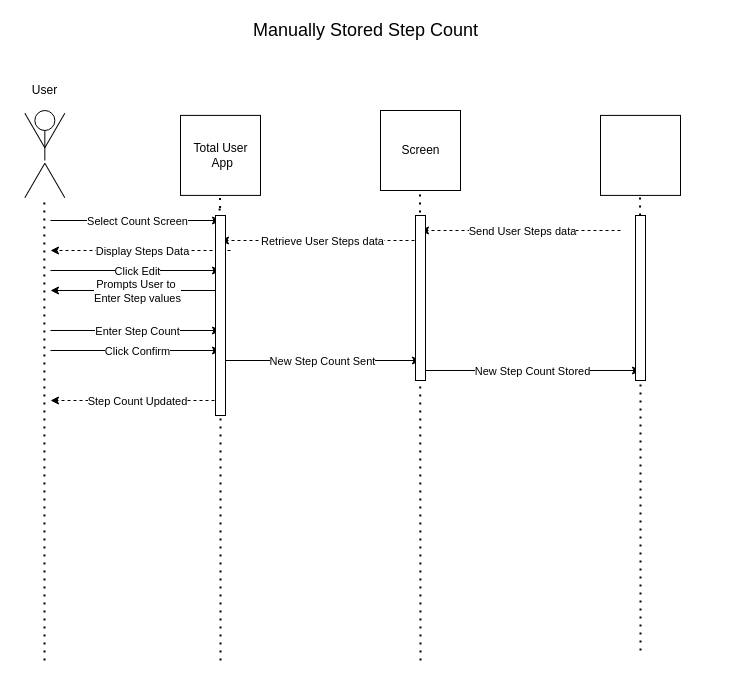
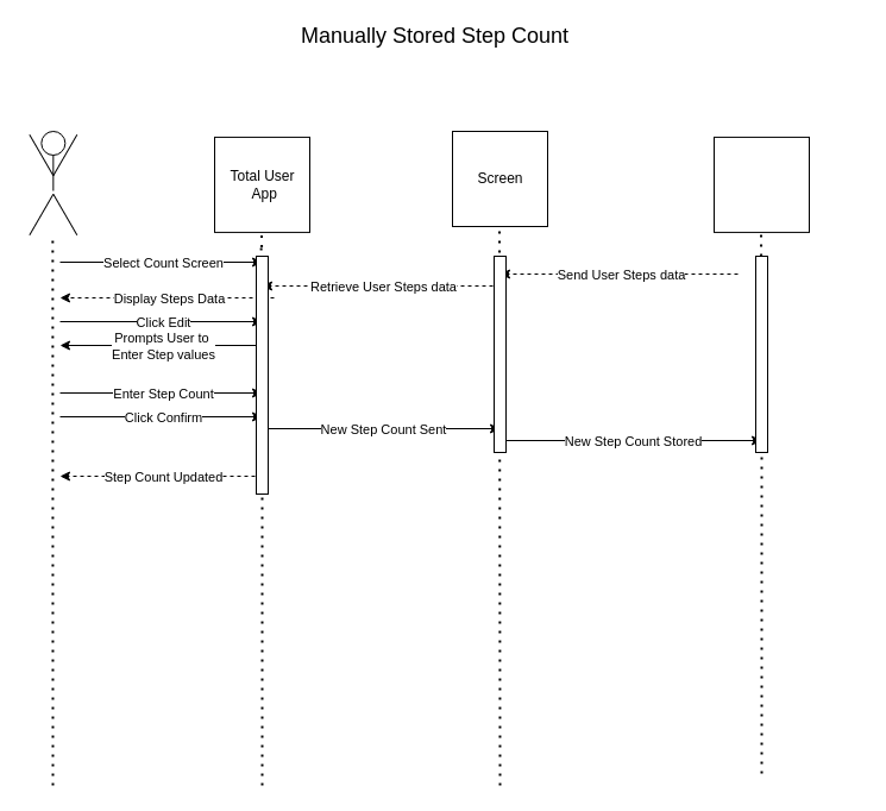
  <mxCell id="0" />
  <mxCell id="1" parent="0" />
  <mxCell id="2" value="" style="group" vertex="1" connectable="0" parent="1"><mxGeometry x="20" y="110" width="48.66" height="89.821" as="geometry" /></mxCell>
  <mxCell id="3" value="" style="ellipse;whiteSpace=wrap;html=1;aspect=fixed;fillColor=none;" vertex="1" parent="2"><mxGeometry x="14.33" width="20" height="20" as="geometry" /></mxCell>
  <mxCell id="4" value="" style="line;strokeWidth=1;direction=south;html=1;fillColor=none;" vertex="1" parent="2"><mxGeometry x="19.33" y="20" width="10" height="30" as="geometry" /></mxCell>
  <mxCell id="5" value="" style="line;strokeWidth=1;direction=south;html=1;fillColor=none;rotation=30;" vertex="1" parent="2"><mxGeometry x="9.33" y="50" width="10" height="40" as="geometry" /></mxCell>
  <mxCell id="6" value="" style="line;strokeWidth=1;direction=south;html=1;fillColor=none;rotation=-30;" vertex="1" parent="2"><mxGeometry x="29.33" y="50" width="10" height="40" as="geometry" /></mxCell>
  <mxCell id="7" value="" style="line;strokeWidth=1;direction=south;html=1;fillColor=none;rotation=-150;" vertex="1" parent="2"><mxGeometry x="29.33" y="-0.001" width="10" height="40" as="geometry" /></mxCell>
  <mxCell id="8" value="" style="line;strokeWidth=1;direction=south;html=1;fillColor=none;rotation=-210;" vertex="1" parent="2"><mxGeometry x="9.33" y="-0.001" width="10" height="40" as="geometry" /></mxCell>
  <mxCell id="9" value="" style="whiteSpace=wrap;html=1;aspect=fixed;strokeWidth=1;fillColor=none;" vertex="1" parent="1"><mxGeometry x="180" y="114.91" width="80" height="80" as="geometry" /></mxCell>
  <mxCell id="10" value="" style="whiteSpace=wrap;html=1;aspect=fixed;strokeWidth=1;fillColor=none;" vertex="1" parent="1"><mxGeometry x="380" y="110" width="80" height="80" as="geometry" /></mxCell>
  <mxCell id="11" value="" style="whiteSpace=wrap;html=1;aspect=fixed;strokeWidth=1;fillColor=none;" vertex="1" parent="1"><mxGeometry x="600" y="114.91" width="80" height="80" as="geometry" /></mxCell>
  <mxCell id="12" value="" style="endArrow=none;dashed=1;html=1;dashPattern=1 3;strokeWidth=2;rounded=0;" edge="1" parent="1"><mxGeometry width="50" height="50" relative="1" as="geometry"><mxPoint x="44" y="660" as="sourcePoint" /><mxPoint x="43.83" y="199.82" as="targetPoint" /></mxGeometry></mxCell>
  <mxCell id="13" value="" style="endArrow=none;dashed=1;html=1;dashPattern=1 3;strokeWidth=2;rounded=0;startArrow=none;" edge="1" parent="1"><mxGeometry width="50" height="50" relative="1" as="geometry"><mxPoint x="219.579" y="207.5" as="sourcePoint" /><mxPoint x="219.5" y="194.91" as="targetPoint" /></mxGeometry></mxCell>
  <mxCell id="14" value="" style="endArrow=none;dashed=1;html=1;dashPattern=1 3;strokeWidth=2;rounded=0;startArrow=none;" edge="1" parent="1"><mxGeometry width="50" height="50" relative="1" as="geometry"><mxPoint x="420" y="660" as="sourcePoint" /><mxPoint x="419.5" y="190" as="targetPoint" /></mxGeometry></mxCell>
  <mxCell id="15" value="" style="endArrow=none;dashed=1;html=1;dashPattern=1 3;strokeWidth=2;rounded=0;startArrow=none;" edge="1" parent="1" source="46"><mxGeometry width="50" height="50" relative="1" as="geometry"><mxPoint x="640" y="650" as="sourcePoint" /><mxPoint x="639.5" y="194.91" as="targetPoint" /></mxGeometry></mxCell>
  <mxCell id="16" value="Total User&lt;br&gt;&amp;nbsp;App" style="text;html=1;resizable=0;autosize=1;align=center;verticalAlign=middle;points=[];fillColor=none;strokeColor=none;rounded=0;" vertex="1" parent="1"><mxGeometry x="180" y="139.91" width="80" height="30" as="geometry" /></mxCell>
  <mxCell id="17" value="Screen" style="text;html=1;resizable=0;autosize=1;align=center;verticalAlign=middle;points=[];fillColor=none;strokeColor=none;rounded=0;" vertex="1" parent="1"><mxGeometry x="395" y="140" width="50" height="20" as="geometry" /></mxCell>
- <mxCell id="18" value="User" style="text;html=1;resizable=0;autosize=1;align=center;verticalAlign=middle;points=[];fillColor=none;strokeColor=none;rounded=0;" vertex="1" parent="1"><mxGeometry x="24.33" y="80" width="40" height="20" as="geometry" /></mxCell>
  <mxCell id="19" value="" style="endArrow=classic;html=1;rounded=0;" edge="1" parent="1"><mxGeometry relative="1" as="geometry"><mxPoint x="50" y="220" as="sourcePoint" /><mxPoint x="220" y="220" as="targetPoint" /></mxGeometry></mxCell>
  <mxCell id="20" value="Select Count Screen" style="edgeLabel;resizable=0;html=1;align=center;verticalAlign=middle;strokeWidth=1;fillColor=none;" connectable="0" vertex="1" parent="19"><mxGeometry relative="1" as="geometry"><mxPoint x="1" as="offset" /></mxGeometry></mxCell>
  <mxCell id="21" value="" style="endArrow=classic;html=1;rounded=0;dashed=1;" edge="1" parent="1"><mxGeometry relative="1" as="geometry"><mxPoint x="420" y="240" as="sourcePoint" /><mxPoint x="220" y="240" as="targetPoint" /></mxGeometry></mxCell>
  <mxCell id="22" value="Retrieve User Steps data" style="edgeLabel;resizable=0;html=1;align=center;verticalAlign=middle;strokeWidth=1;fillColor=none;" connectable="0" vertex="1" parent="21"><mxGeometry relative="1" as="geometry"><mxPoint x="1" as="offset" /></mxGeometry></mxCell>
  <mxCell id="23" value="" style="endArrow=none;dashed=1;html=1;dashPattern=1 3;strokeWidth=2;rounded=0;" edge="1" parent="1"><mxGeometry width="50" height="50" relative="1" as="geometry"><mxPoint x="220" y="660" as="sourcePoint" /><mxPoint x="220" y="250" as="targetPoint" /></mxGeometry></mxCell>
  <mxCell id="24" value="" style="endArrow=none;dashed=1;html=1;dashPattern=1 3;strokeWidth=2;rounded=0;startArrow=none;" edge="1" parent="1"><mxGeometry width="50" height="50" relative="1" as="geometry"><mxPoint x="219.672" y="250" as="sourcePoint" /><mxPoint x="219.115" y="207.5" as="targetPoint" /></mxGeometry></mxCell>
  <mxCell id="25" value="&lt;span style=&quot;font-size: 18px&quot;&gt;Manually Stored Step Count&lt;/span&gt;" style="text;html=1;resizable=0;autosize=1;align=center;verticalAlign=middle;points=[];fillColor=none;strokeColor=none;rounded=0;" vertex="1" parent="1"><mxGeometry x="245" y="20" width="240" height="20" as="geometry" /></mxCell>
  <mxCell id="26" value="" style="endArrow=classic;html=1;rounded=0;" edge="1" parent="1"><mxGeometry relative="1" as="geometry"><mxPoint x="50" y="270" as="sourcePoint" /><mxPoint x="220" y="270" as="targetPoint" /></mxGeometry></mxCell>
  <mxCell id="27" value="Click Edit" style="edgeLabel;resizable=0;html=1;align=center;verticalAlign=middle;strokeWidth=1;fillColor=none;" connectable="0" vertex="1" parent="26"><mxGeometry relative="1" as="geometry"><mxPoint x="1" as="offset" /></mxGeometry></mxCell>
  <mxCell id="28" value="" style="endArrow=classic;html=1;rounded=0;" edge="1" parent="1"><mxGeometry relative="1" as="geometry"><mxPoint x="220" y="290" as="sourcePoint" /><mxPoint x="50" y="290" as="targetPoint" /></mxGeometry></mxCell>
  <mxCell id="29" value="Prompts User to&amp;nbsp;&lt;br&gt;Enter Step values" style="edgeLabel;resizable=0;html=1;align=center;verticalAlign=middle;strokeWidth=1;fillColor=none;" connectable="0" vertex="1" parent="28"><mxGeometry relative="1" as="geometry"><mxPoint x="1" as="offset" /></mxGeometry></mxCell>
  <mxCell id="30" value="" style="endArrow=classic;html=1;rounded=0;" edge="1" parent="1"><mxGeometry relative="1" as="geometry"><mxPoint x="50" y="330" as="sourcePoint" /><mxPoint x="220" y="330" as="targetPoint" /></mxGeometry></mxCell>
  <mxCell id="31" value="Enter Step Count" style="edgeLabel;resizable=0;html=1;align=center;verticalAlign=middle;strokeWidth=1;fillColor=none;" connectable="0" vertex="1" parent="30"><mxGeometry relative="1" as="geometry"><mxPoint x="1" as="offset" /></mxGeometry></mxCell>
  <mxCell id="32" value="" style="endArrow=classic;html=1;rounded=0;" edge="1" parent="1"><mxGeometry relative="1" as="geometry"><mxPoint x="50" y="350" as="sourcePoint" /><mxPoint x="220" y="350" as="targetPoint" /></mxGeometry></mxCell>
  <mxCell id="33" value="Click Confirm" style="edgeLabel;resizable=0;html=1;align=center;verticalAlign=middle;strokeWidth=1;fillColor=none;" connectable="0" vertex="1" parent="32"><mxGeometry relative="1" as="geometry"><mxPoint x="1" as="offset" /></mxGeometry></mxCell>
  <mxCell id="34" value="" style="endArrow=classic;html=1;rounded=0;dashed=1;" edge="1" parent="1"><mxGeometry relative="1" as="geometry"><mxPoint x="230" y="250" as="sourcePoint" /><mxPoint x="50" y="250" as="targetPoint" /></mxGeometry></mxCell>
  <mxCell id="35" value="Display Steps Data" style="edgeLabel;resizable=0;html=1;align=center;verticalAlign=middle;strokeWidth=1;fillColor=none;" connectable="0" vertex="1" parent="34"><mxGeometry relative="1" as="geometry"><mxPoint x="1" as="offset" /></mxGeometry></mxCell>
  <mxCell id="36" value="" style="endArrow=classic;html=1;rounded=0;dashed=1;" edge="1" parent="1"><mxGeometry relative="1" as="geometry"><mxPoint x="620" y="230" as="sourcePoint" /><mxPoint x="420" y="230" as="targetPoint" /></mxGeometry></mxCell>
  <mxCell id="37" value="Send User Steps data" style="edgeLabel;resizable=0;html=1;align=center;verticalAlign=middle;strokeWidth=1;fillColor=none;" connectable="0" vertex="1" parent="36"><mxGeometry relative="1" as="geometry"><mxPoint x="1" as="offset" /></mxGeometry></mxCell>
  <mxCell id="38" value="" style="endArrow=classic;html=1;rounded=0;dashed=1;" edge="1" parent="1"><mxGeometry relative="1" as="geometry"><mxPoint x="220" y="400" as="sourcePoint" /><mxPoint x="50" y="400" as="targetPoint" /></mxGeometry></mxCell>
  <mxCell id="39" value="Step Count Updated" style="edgeLabel;resizable=0;html=1;align=center;verticalAlign=middle;strokeWidth=1;fillColor=none;" connectable="0" vertex="1" parent="38"><mxGeometry relative="1" as="geometry"><mxPoint x="1" as="offset" /></mxGeometry></mxCell>
  <mxCell id="40" value="" style="endArrow=classic;html=1;rounded=0;" edge="1" parent="1"><mxGeometry relative="1" as="geometry"><mxPoint x="220" y="360" as="sourcePoint" /><mxPoint x="420" y="360" as="targetPoint" /></mxGeometry></mxCell>
  <mxCell id="41" value="New Step Count Sent" style="edgeLabel;resizable=0;html=1;align=center;verticalAlign=middle;strokeWidth=1;fillColor=none;" connectable="0" vertex="1" parent="40"><mxGeometry relative="1" as="geometry"><mxPoint x="1" as="offset" /></mxGeometry></mxCell>
  <mxCell id="42" value="" style="endArrow=classic;html=1;rounded=0;" edge="1" parent="1"><mxGeometry relative="1" as="geometry"><mxPoint x="420" y="370" as="sourcePoint" /><mxPoint x="640" y="370" as="targetPoint" /></mxGeometry></mxCell>
  <mxCell id="43" value="New Step Count Stored" style="edgeLabel;resizable=0;html=1;align=center;verticalAlign=middle;strokeWidth=1;fillColor=none;" connectable="0" vertex="1" parent="42"><mxGeometry relative="1" as="geometry"><mxPoint x="1" as="offset" /></mxGeometry></mxCell>
  <mxCell id="44" value="" style="rounded=0;whiteSpace=wrap;html=1;rotation=-90;" vertex="1" parent="1"><mxGeometry x="120" y="310" width="200" height="10" as="geometry" /></mxCell>
  <mxCell id="45" value="" style="rounded=0;whiteSpace=wrap;html=1;rotation=-90;" vertex="1" parent="1"><mxGeometry x="337.5" y="292.5" width="165" height="10" as="geometry" /></mxCell>
  <mxCell id="46" value="" style="rounded=0;whiteSpace=wrap;html=1;rotation=-90;" vertex="1" parent="1"><mxGeometry x="557.5" y="292.5" width="165" height="10" as="geometry" /></mxCell>
  <mxCell id="47" value="" style="endArrow=none;dashed=1;html=1;dashPattern=1 3;strokeWidth=2;rounded=0;startArrow=none;" edge="1" parent="1" target="46"><mxGeometry width="50" height="50" relative="1" as="geometry"><mxPoint x="640" y="650" as="sourcePoint" /><mxPoint x="639.5" y="194.91" as="targetPoint" /></mxGeometry></mxCell>
